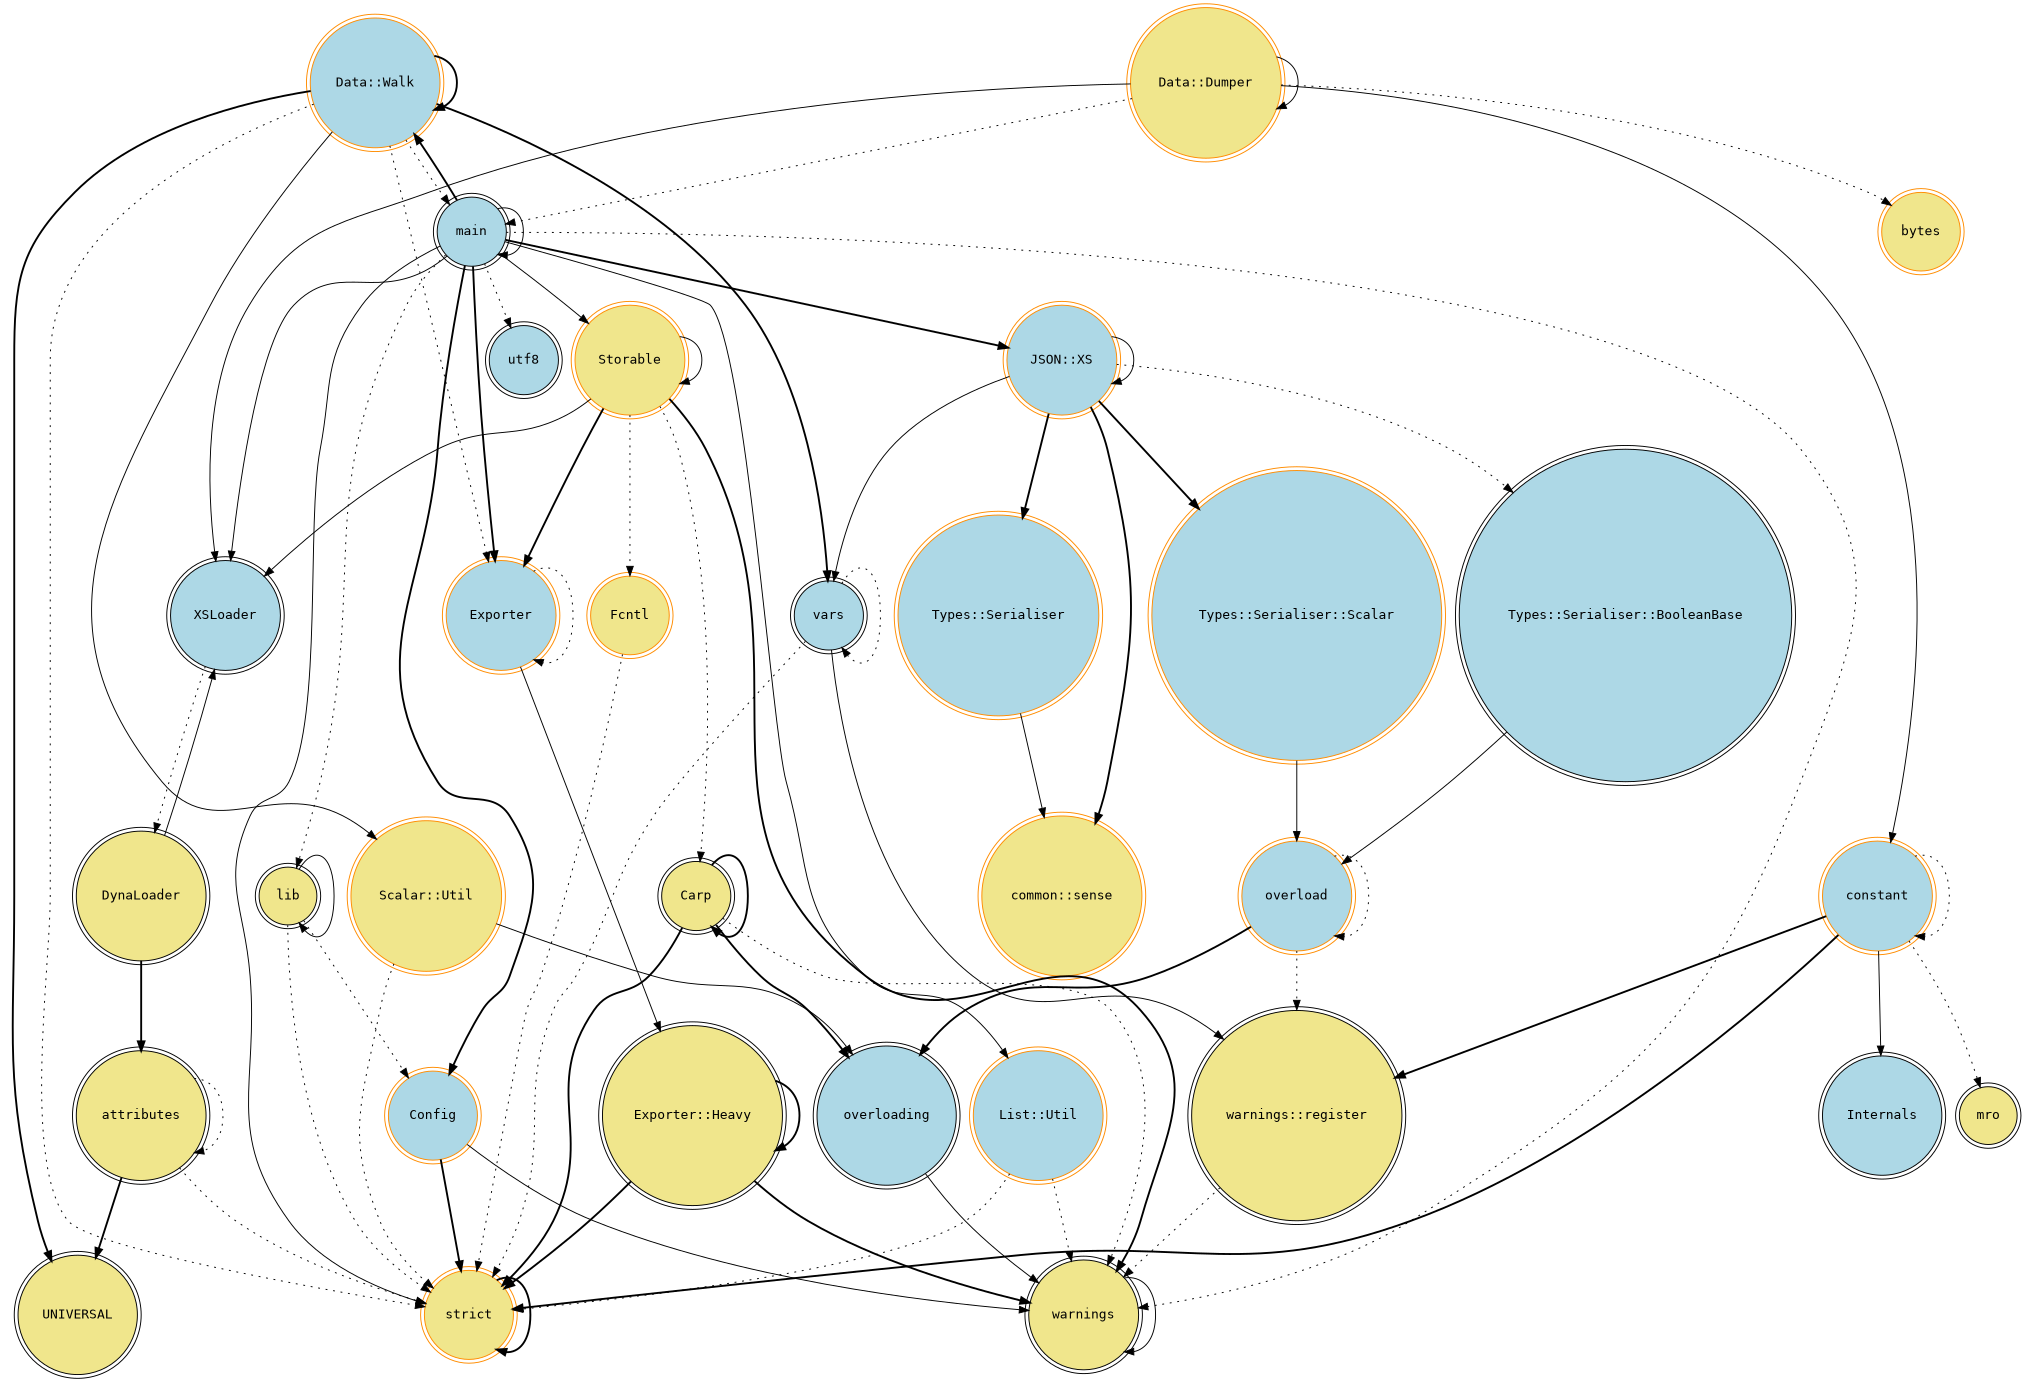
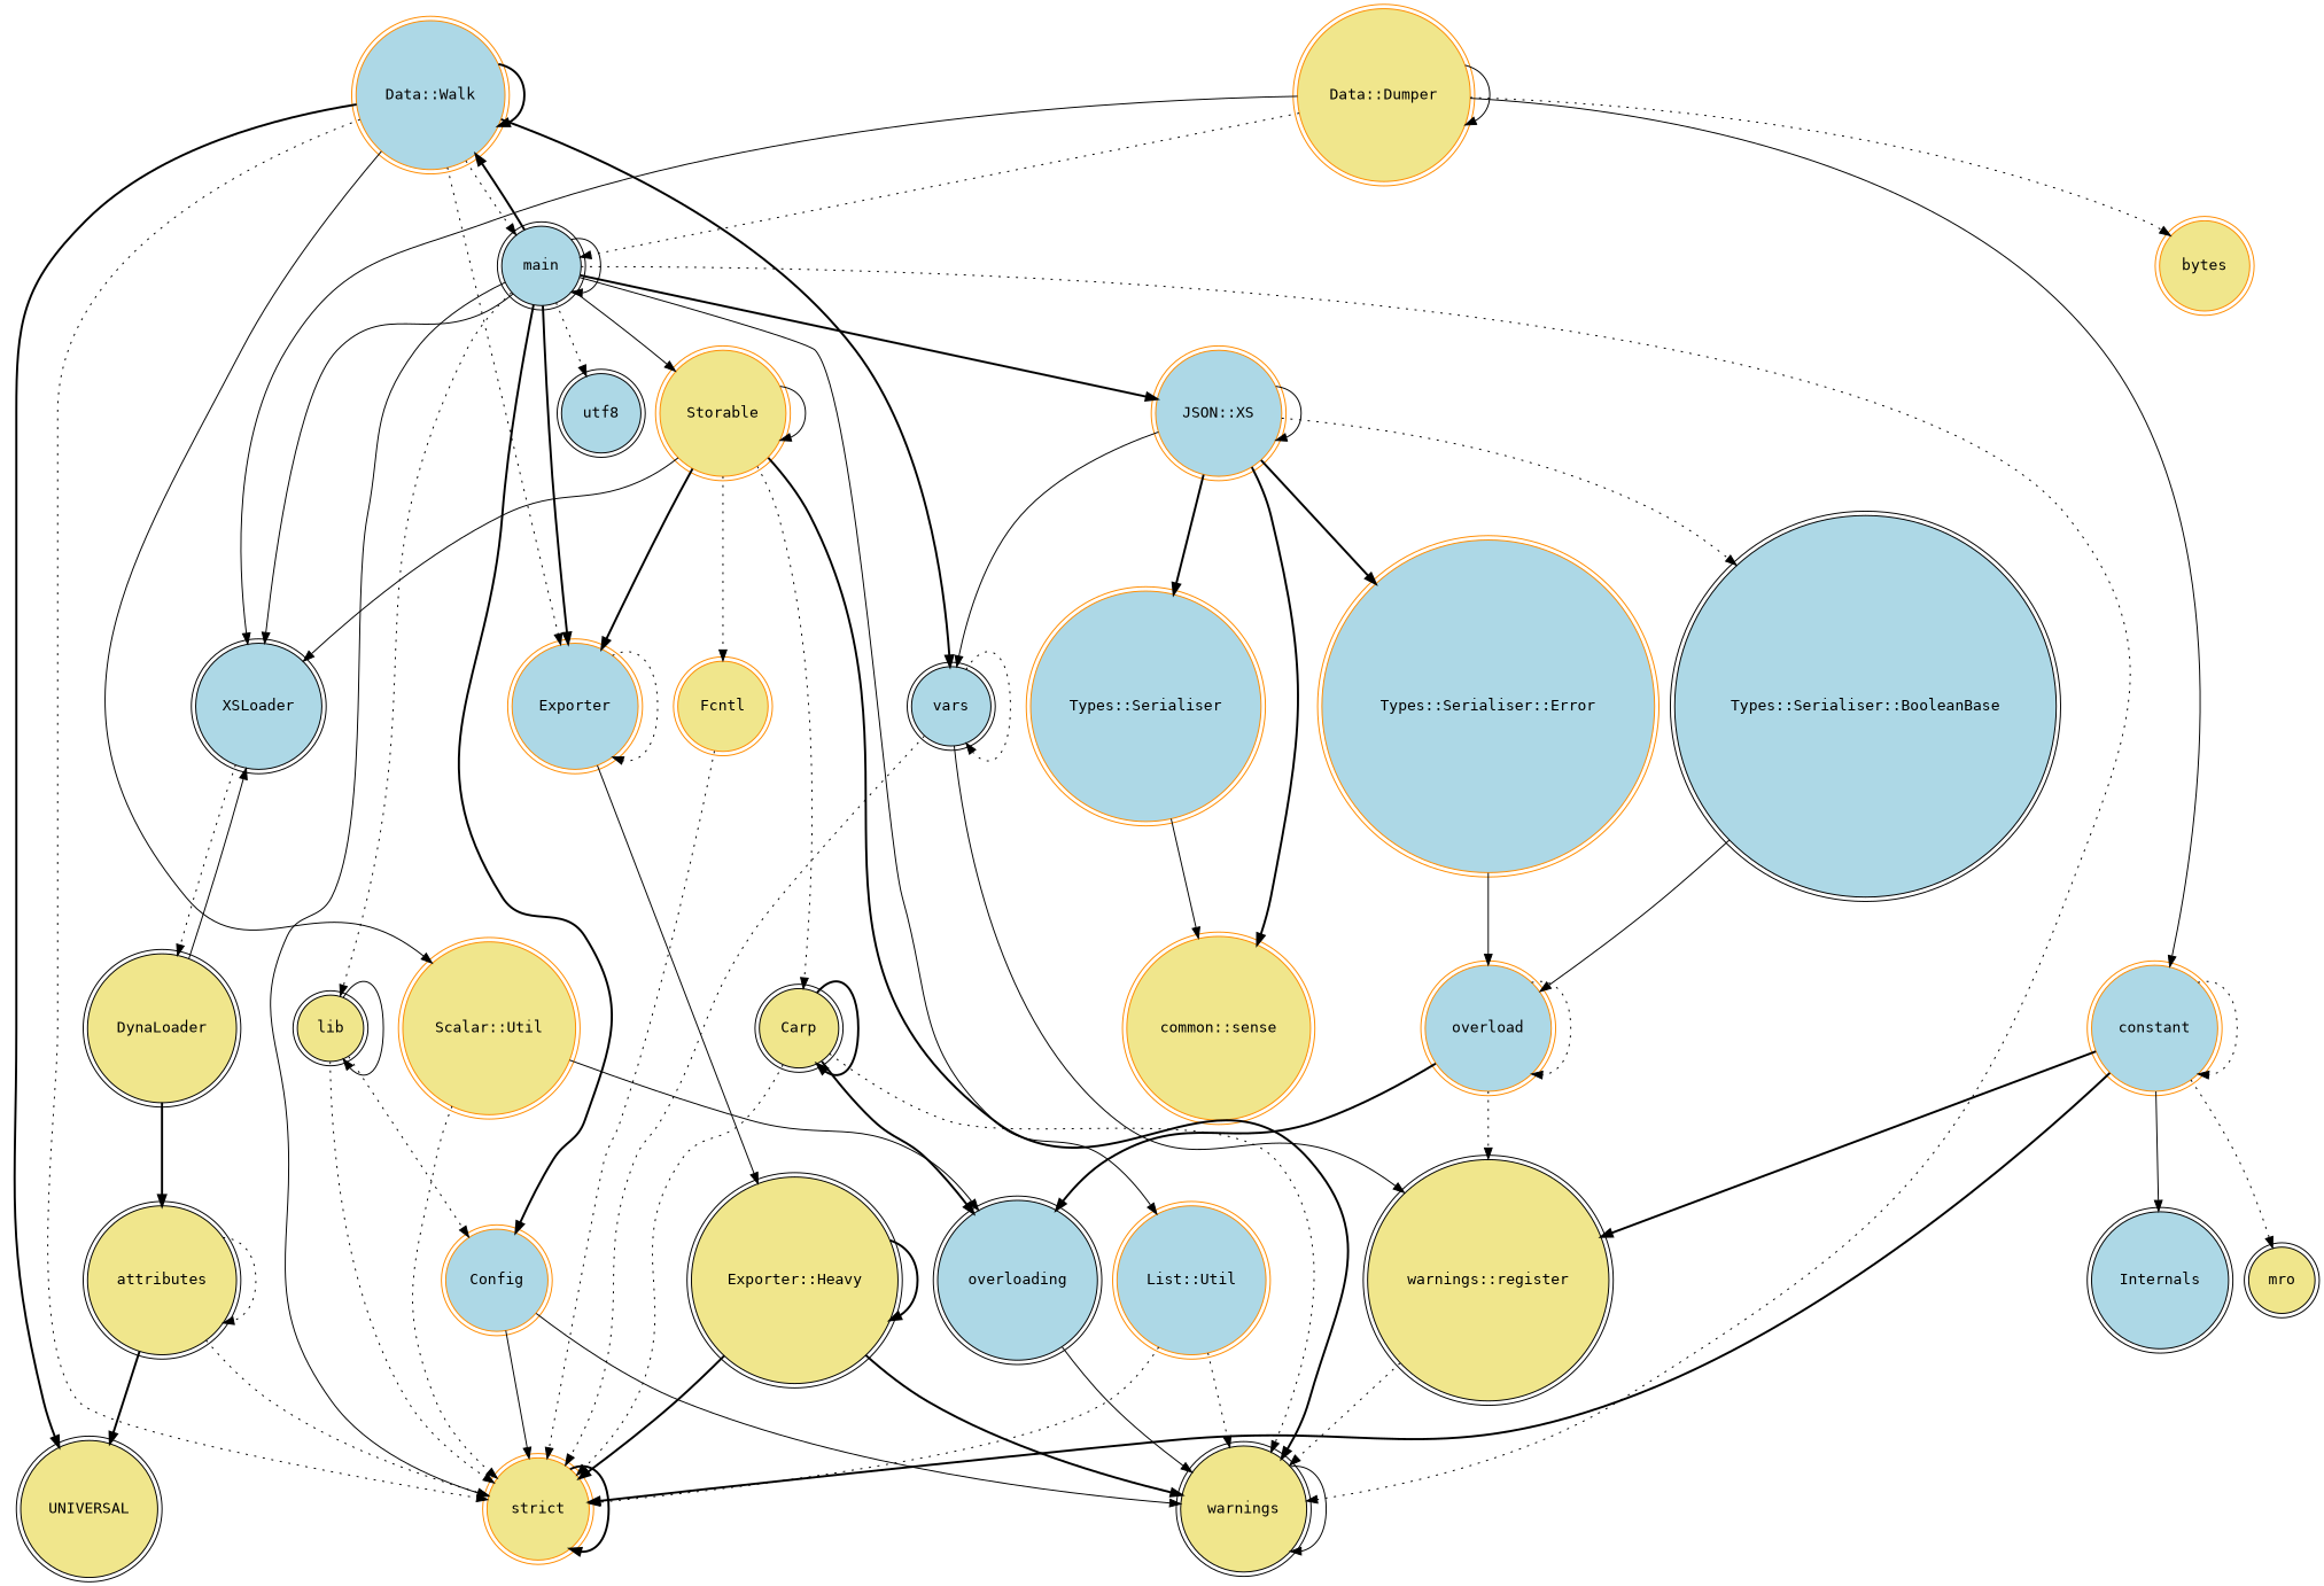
  digraph {
    fontname="DejaVu Sans Mono"
    node [color=darkorange fillcolor=lightblue fontname="DejaVu Sans Mono" shape=doublecircle style=filled]
    edge [fontname="DejaVu Sans Mono" style=dotted]
    "JSON::XS"
    "Types::Serialiser"
    "Types::Serialiser::BooleanBase" [color=black]
-   "Types::Serialiser::Error" [label="Types::Serialiser::Scalar"]
+   "Types::Serialiser::Error"
    "common::sense" [fillcolor=khaki]
    vars [color=black]
    overload
    Exporter
    "Exporter::Heavy" [color=black fillcolor=khaki]
    "warnings::register" [color=black fillcolor=khaki]
    overloading [color=black]
    Storable [fillcolor=khaki]
    warnings [color=black fillcolor=khaki]
    XSLoader [color=black]
    Carp [color=black fillcolor=khaki]
    Fcntl [fillcolor=khaki]
    DynaLoader [color=black fillcolor=khaki]
    "strict" [fillcolor=khaki]
    main [color=black]
    utf8 [color=black]
    Config
    "List::Util"
    lib [color=black fillcolor=khaki]
    "Data::Walk"
    "Data::Dumper" [fillcolor=khaki]
    constant
    bytes [fillcolor=khaki]
    "Scalar::Util" [fillcolor=khaki]
    UNIVERSAL [color=black fillcolor=khaki]
    mro [color=black fillcolor=khaki]
    Internals [color=black]
    attributes [color=black fillcolor=khaki]
    "JSON::XS" -> "JSON::XS" [style=solid]
    "JSON::XS" -> "Types::Serialiser" [style=bold]
    "JSON::XS" -> "Types::Serialiser::BooleanBase"
    "JSON::XS" -> "Types::Serialiser::Error" [style=bold]
    "JSON::XS" -> "common::sense" [style=bold]
    "JSON::XS" -> vars [style=solid]
    "Types::Serialiser" -> "common::sense" [style=solid]
    "Types::Serialiser::BooleanBase" -> overload [style=solid]
    "Types::Serialiser::Error" -> overload [style=solid]
    vars -> vars
    vars -> "warnings::register" [style=solid]
    vars -> "strict"
    overload -> overload
    overload -> "warnings::register"
    overload -> overloading [style=bold]
    Exporter -> Exporter
    Exporter -> "Exporter::Heavy" [style=solid]
    "Exporter::Heavy" -> "Exporter::Heavy" [style=bold]
    "Exporter::Heavy" -> warnings [style=bold]
    "Exporter::Heavy" -> "strict" [style=bold]
    "warnings::register" -> warnings
    overloading -> warnings [style=solid]
    Storable -> Exporter [style=bold]
    Storable -> Storable [style=solid]
    Storable -> warnings [style=bold]
    Storable -> XSLoader [style=solid]
    Storable -> Carp
    Storable -> Fcntl
    warnings -> warnings [style=solid]
    XSLoader -> DynaLoader
    Carp -> overloading [style=bold]
    Carp -> warnings
    Carp -> Carp [style=bold]
-   Carp -> "strict" [style=bold]
+   Carp -> "strict"
    Fcntl -> "strict"
    DynaLoader -> XSLoader [style=solid]
    DynaLoader -> attributes [style=bold]
    "strict" -> "strict" [style=bold]
    main -> "JSON::XS" [style=bold]
    main -> Exporter [style=bold]
    main -> Storable [style=solid]
    main -> warnings
    main -> XSLoader [style=solid]
    main -> "strict" [style=solid]
    main -> main [style=solid]
    main -> utf8
    main -> Config [style=bold]
    main -> "List::Util" [style=solid]
    main -> lib
    main -> "Data::Walk" [style=bold]
    Config -> warnings [style=solid]
-   Config -> "strict" [style=bold]
+   Config -> "strict" [style=solid]
    "List::Util" -> warnings
    "List::Util" -> "strict"
    lib -> "strict"
    lib -> Config
    lib -> lib [style=solid]
    "Data::Walk" -> vars [style=bold]
    "Data::Walk" -> Exporter
    "Data::Walk" -> "strict"
    "Data::Walk" -> main
    "Data::Walk" -> "Data::Walk" [style=bold]
    "Data::Walk" -> "Scalar::Util" [style=solid]
    "Data::Walk" -> UNIVERSAL [style=bold]
    "Data::Dumper" -> XSLoader [style=solid]
    "Data::Dumper" -> main
    "Data::Dumper" -> "Data::Dumper" [style=solid]
    "Data::Dumper" -> constant [style=solid]
    "Data::Dumper" -> bytes
    constant -> "warnings::register" [style=bold]
    constant -> "strict" [style=bold]
    constant -> constant
    constant -> mro
    constant -> Internals [style=solid]
    "Scalar::Util" -> overloading [style=solid]
    "Scalar::Util" -> "strict"
    attributes -> "strict"
    attributes -> UNIVERSAL [style=bold]
    attributes -> attributes
  }
